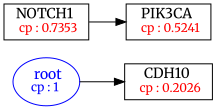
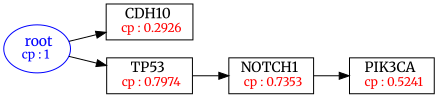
  digraph {
    fontname=Merriweather
    fontsize=10
    rankdir=LR
    node [fontname=Merriweather shape=box]
    edge [fontname=Merriweather]
    n1 [color=Blue label=<<font color='Blue'> root</font><br/><font color='Blue' POINT-SIZE='12'>cp : 1 </font>> shape=oval]
-   n2 [label=<CDH10 <br/> <font color='Red' POINT-SIZE='12'> cp : 0.2026 </font>>]
+   n2 [label=<CDH10 <br/> <font color='Red' POINT-SIZE='12'> cp : 0.2926 </font>>]
+   n3 [label=<TP53 <br/> <font color='Red' POINT-SIZE='12'> cp : 0.7974 </font>>]
    n4 [label=<NOTCH1 <br/> <font color='Red' POINT-SIZE='12'> cp : 0.7353 </font>>]
    n5 [label=<PIK3CA <br/> <font color='Red' POINT-SIZE='12'> cp : 0.5241 </font>>]
    n1 -> n2
+   n1 -> n3
+   n3 -> n4
    n4 -> n5
  }
